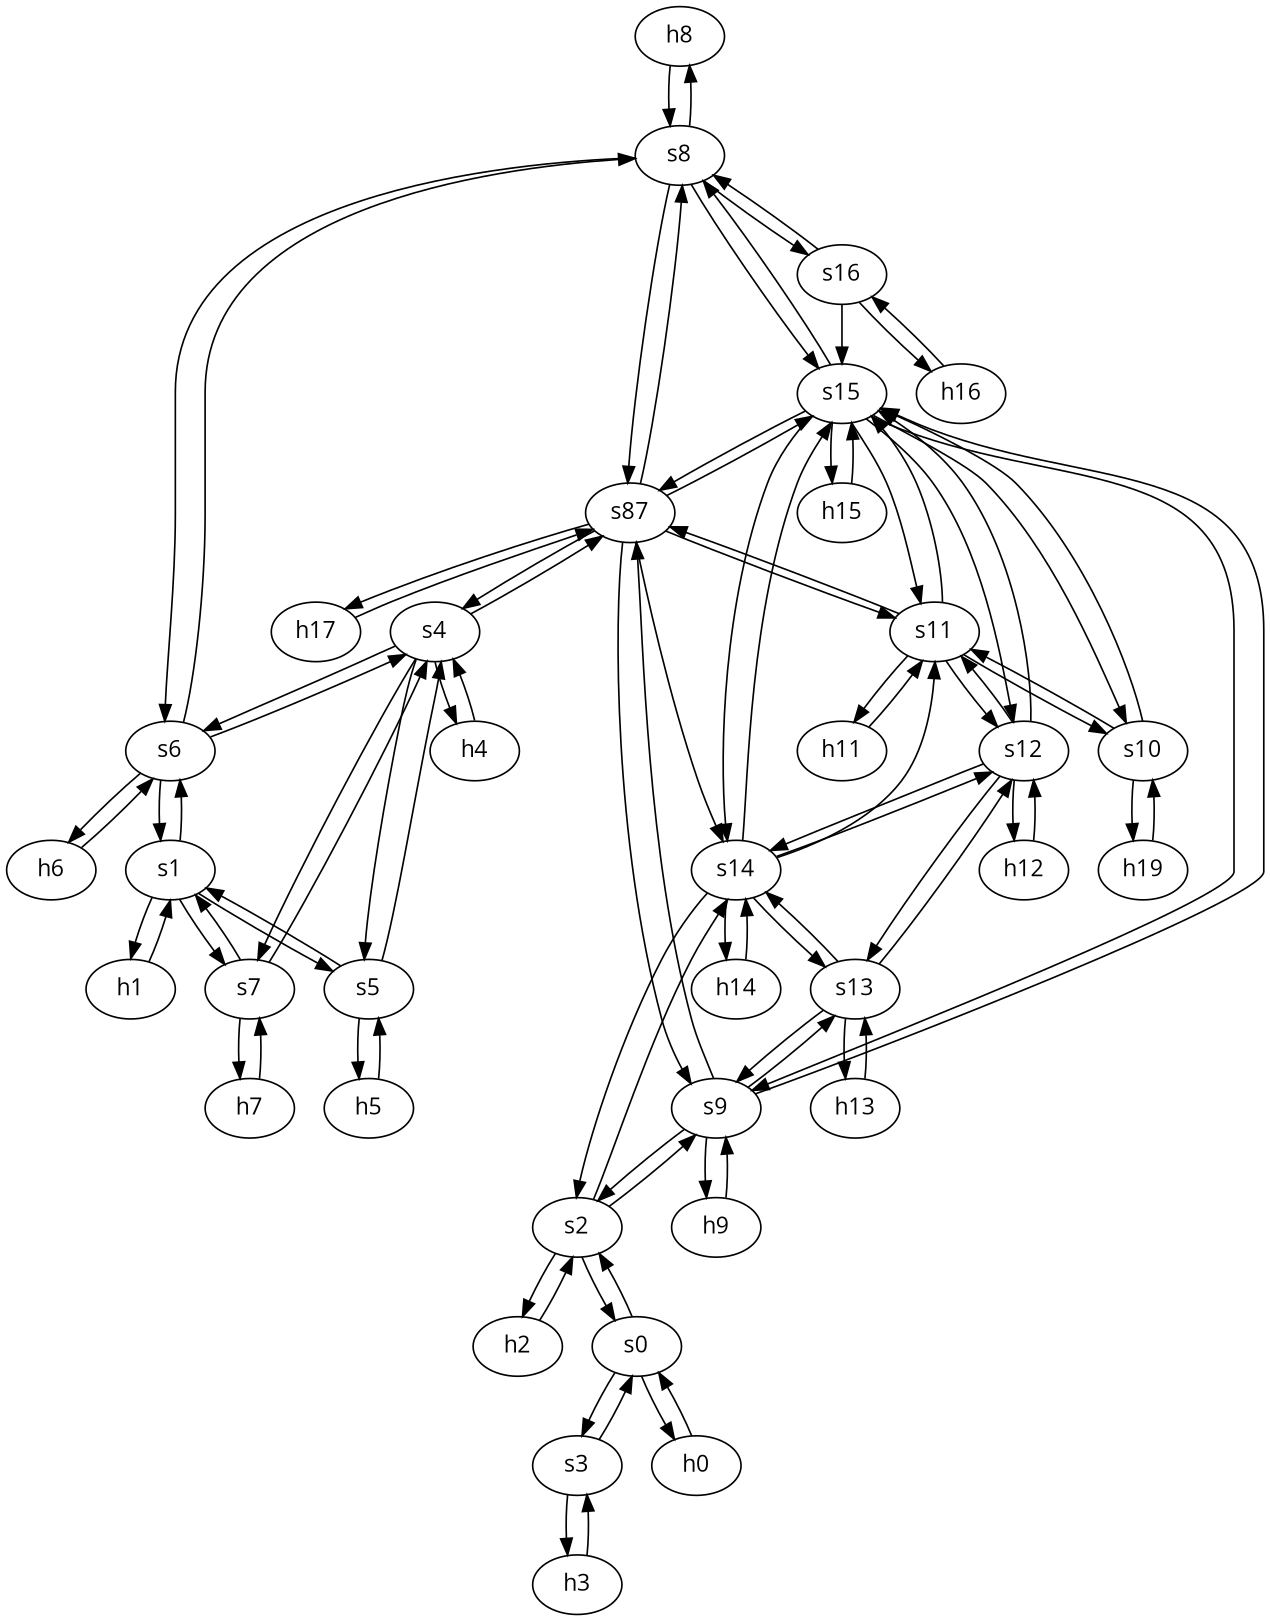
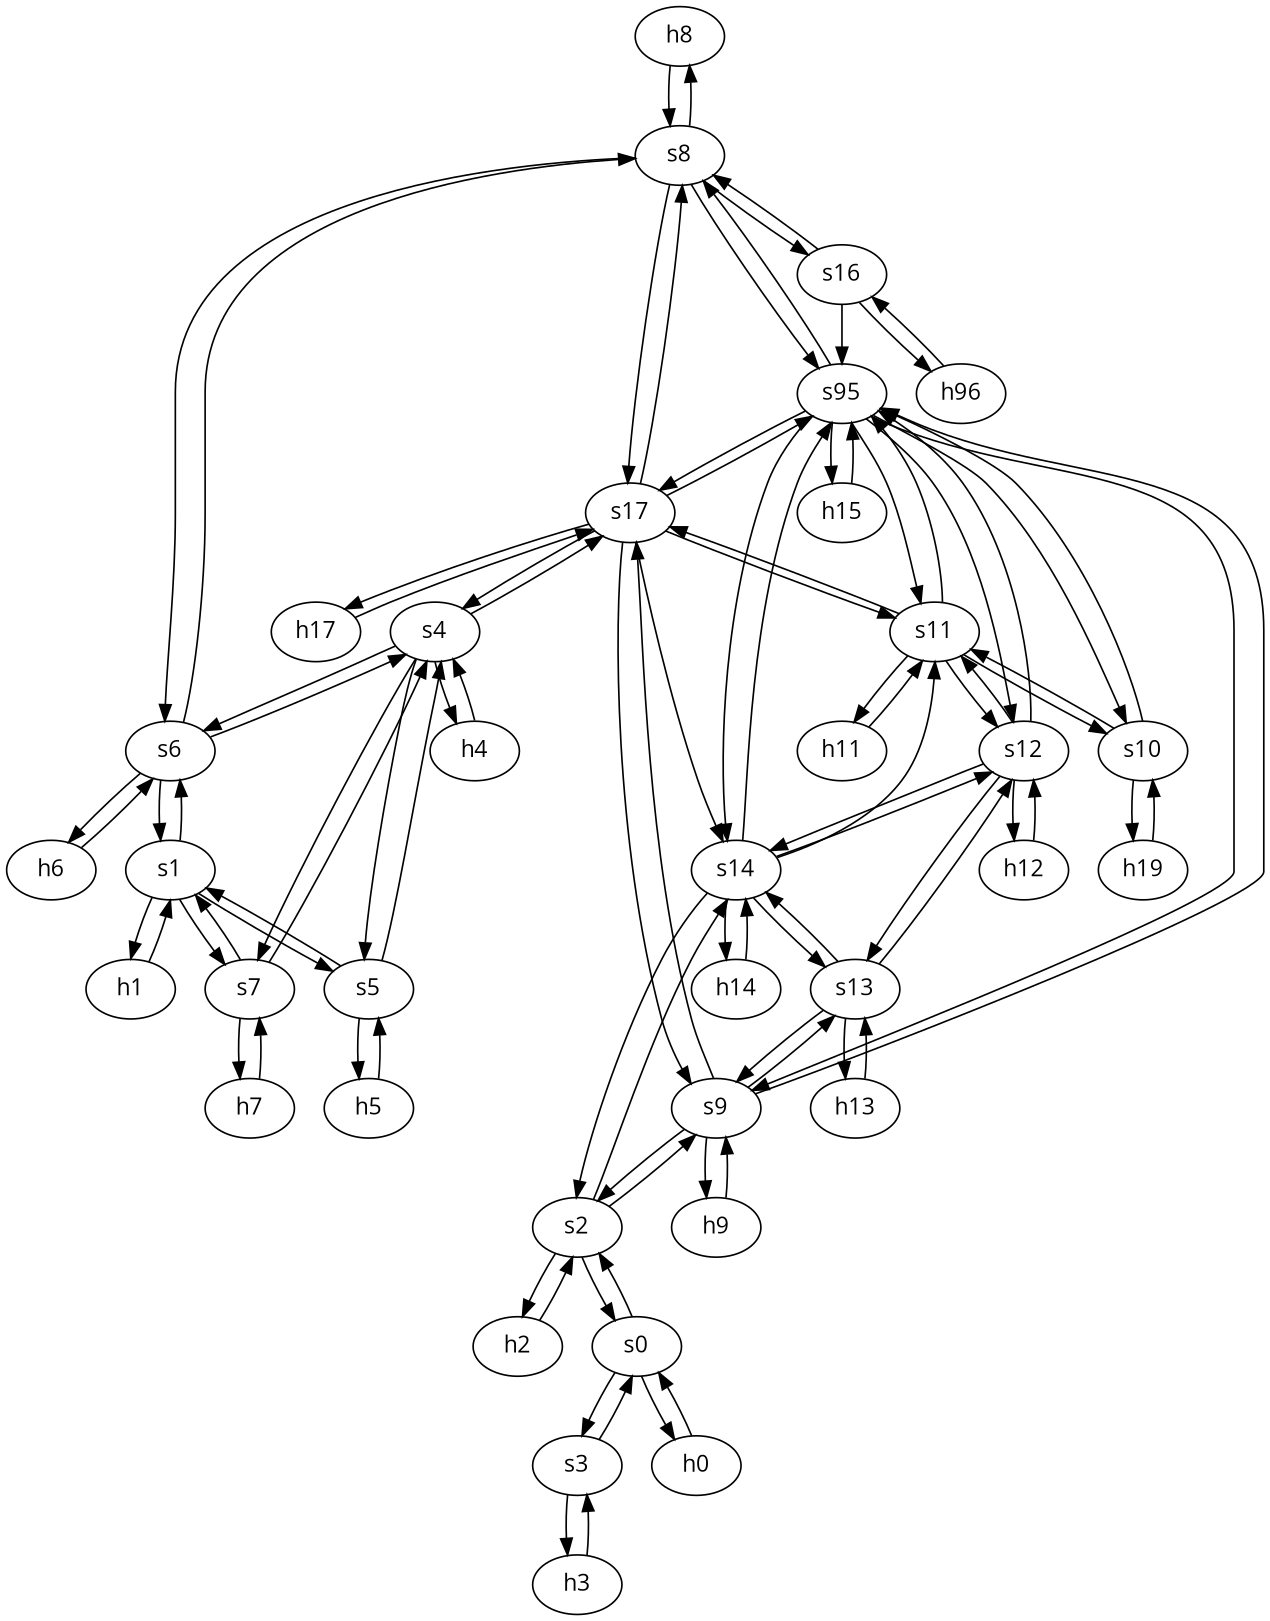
  strict digraph {
    fontname="Open Sans"
    node [fontname="Open Sans" type=host]
    edge [capacity="1Gbps" cost=1 dst_port=1 fontname="Open Sans" src_port=1]
    h8 [ip="111.0.8.8" mac="00:00:00:00:8:8"]
    s8 [type=switch]
    s6 [type=switch]
-   s15 [type=switch]
-   s17 [type=switch label=s87]
+   s15 [type=switch label=s95]
+   s17 [type=switch]
    s16 [type=switch]
    s1 [type=switch]
    h6 [ip="111.0.6.6" mac="00:00:00:00:6:6"]
    s4 [type=switch]
    s9 [type=switch]
    s14 [type=switch]
    s12 [type=switch]
    s11 [type=switch]
    s10 [type=switch]
    h15 [ip="111.0.15.15" mac="00:00:00:00:15:15"]
    h17 [ip="111.0.17.17" mac="00:00:00:00:17:17"]
-   h16 [ip="111.0.16.16" mac="00:00:00:00:16:16"]
+   h16 [ip="111.0.16.16" mac="00:00:00:00:16:16" label=h96]
    h9 [ip="111.0.9.9" mac="00:00:00:00:9:9"]
    s2 [type=switch]
    s13 [type=switch]
    h2 [ip="111.0.2.2" mac="00:00:00:00:2:2"]
    s0 [type=switch]
    h13 [ip="111.0.13.13" mac="00:00:00:00:13:13"]
    s3 [type=switch]
    h0 [ip="111.0.0.0" mac="00:00:00:00:0:0"]
    h14 [ip="111.0.14.14" mac="00:00:00:00:14:14"]
    h3 [ip="111.0.3.3" mac="00:00:00:00:3:3"]
    h1 [ip="111.0.1.1" mac="00:00:00:00:1:1"]
    s7 [type=switch]
    s5 [type=switch]
    h7 [ip="111.0.7.7" mac="00:00:00:00:7:7"]
    h5 [ip="111.0.5.5" mac="00:00:00:00:5:5"]
    h4 [ip="111.0.4.4" mac="00:00:00:00:4:4"]
    h12 [ip="111.0.12.12" mac="00:00:00:00:12:12"]
    h11 [ip="111.0.11.11" mac="00:00:00:00:11:11"]
    n36 [ip="111.0.10.10" label=h19 mac="00:00:00:00:10:10"]
    h8 -> s8
    s8 -> h8
    s8 -> s6 [dst_port=7 src_port=3]
    s8 -> s15 [dst_port=3 src_port=10]
    s8 -> s17 [dst_port=7 src_port=8]
    s8 -> s16 [dst_port=2 src_port=4]
    s6 -> s8 [dst_port=3 src_port=7]
    s6 -> s1 [dst_port=3 src_port=2]
    s6 -> h6
    s6 -> s4 [dst_port=9 src_port=5]
    s15 -> s8 [dst_port=10 src_port=3]
    s15 -> s17 [dst_port=15 src_port=12]
    s15 -> s9 [dst_port=8 src_port=4]
    s15 -> s14 [dst_port=8 src_port=9]
    s15 -> s12 [dst_port=9 src_port=8]
    s15 -> s11 [dst_port=8 src_port=7]
    s15 -> s10 [dst_port=3 src_port=5]
    s15 -> h15
    s17 -> s8 [dst_port=8 src_port=7]
    s17 -> s15 [dst_port=12 src_port=15]
    s17 -> s4 [dst_port=3 src_port=3]
    s17 -> s9 [dst_port=6 src_port=10]
    s17 -> s14 [dst_port=7 src_port=13]
    s17 -> s11 [dst_port=3 src_port=11]
    s17 -> h17
    s16 -> s8 [dst_port=4 src_port=2]
    s16 -> s15 [dst_port=10 src_port=3]
    s16 -> h16
    s1 -> s6 [dst_port=2 src_port=3]
    s1 -> h1
    s1 -> s7 [dst_port=2 src_port=4]
    s1 -> s5 [dst_port=2 src_port=2]
    h6 -> s6
    s4 -> s6 [dst_port=5 src_port=9]
    s4 -> s17 [dst_port=3 src_port=3]
    s4 -> s7 [dst_port=3 src_port=10]
    s4 -> s5 [dst_port=5 src_port=6]
    s4 -> h4
    s9 -> s15 [dst_port=4 src_port=8]
    s9 -> s17 [dst_port=10 src_port=6]
    s9 -> h9
    s9 -> s2 [dst_port=5 src_port=3]
    s9 -> s13 [dst_port=2 src_port=7]
    s14 -> s15 [dst_port=9 src_port=8]
    s14 -> s12 [dst_port=8 src_port=3]
    s14 -> s11 [dst_port=13 src_port=7]
    s14 -> s2 [dst_port=6 src_port=2]
    s14 -> s13 [dst_port=7 src_port=5]
    s14 -> h14
    s12 -> s15 [dst_port=8 src_port=9]
    s12 -> s14 [dst_port=3 src_port=8]
    s12 -> s11 [dst_port=6 src_port=4]
    s12 -> s13 [dst_port=5 src_port=7]
    s12 -> h12
    s11 -> s15 [dst_port=7 src_port=8]
    s11 -> s17 [dst_port=11 src_port=3]
    s11 -> s12 [dst_port=4 src_port=6]
    s11 -> s10 [dst_port=2 src_port=2]
    s11 -> h11
    s10 -> s15 [dst_port=5 src_port=3]
    s10 -> s11 [dst_port=2 src_port=2]
    s10 -> n36
    h15 -> s15
    h17 -> s17
    h16 -> s16
    h9 -> s9
    s2 -> s9 [dst_port=3 src_port=5]
    s2 -> s14 [dst_port=2 src_port=6]
    s2 -> h2
    s2 -> s0 [dst_port=3 src_port=3]
    s13 -> s9 [dst_port=7 src_port=2]
    s13 -> s14 [dst_port=5 src_port=7]
    s13 -> s12 [dst_port=7 src_port=5]
    s13 -> h13
    h2 -> s2
    s0 -> s2 [dst_port=3 src_port=3]
    s0 -> s3 [dst_port=2 src_port=4]
    s0 -> h0
    h13 -> s13
    s3 -> s0 [dst_port=4 src_port=2]
    s3 -> h3
    h0 -> s0
    h14 -> s14
    h3 -> s3
    h1 -> s1
    s7 -> s1 [dst_port=4 src_port=2]
    s7 -> s4 [dst_port=10 src_port=3]
    s7 -> h7
    s5 -> s1 [dst_port=2 src_port=2]
    s5 -> s4 [dst_port=6 src_port=5]
    s5 -> h5
    h7 -> s7
    h5 -> s5
    h4 -> s4
    h12 -> s12
    h11 -> s11
    n36 -> s10
  }
